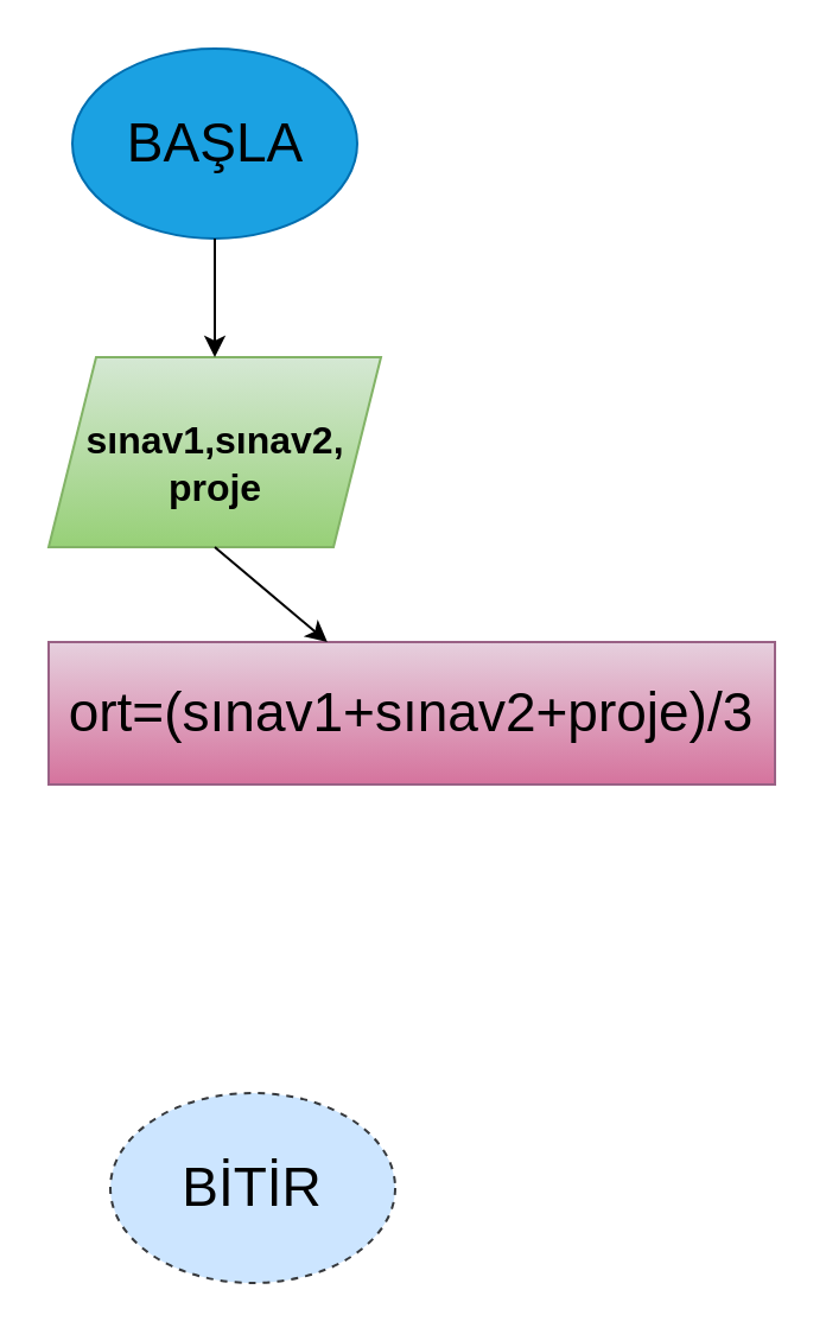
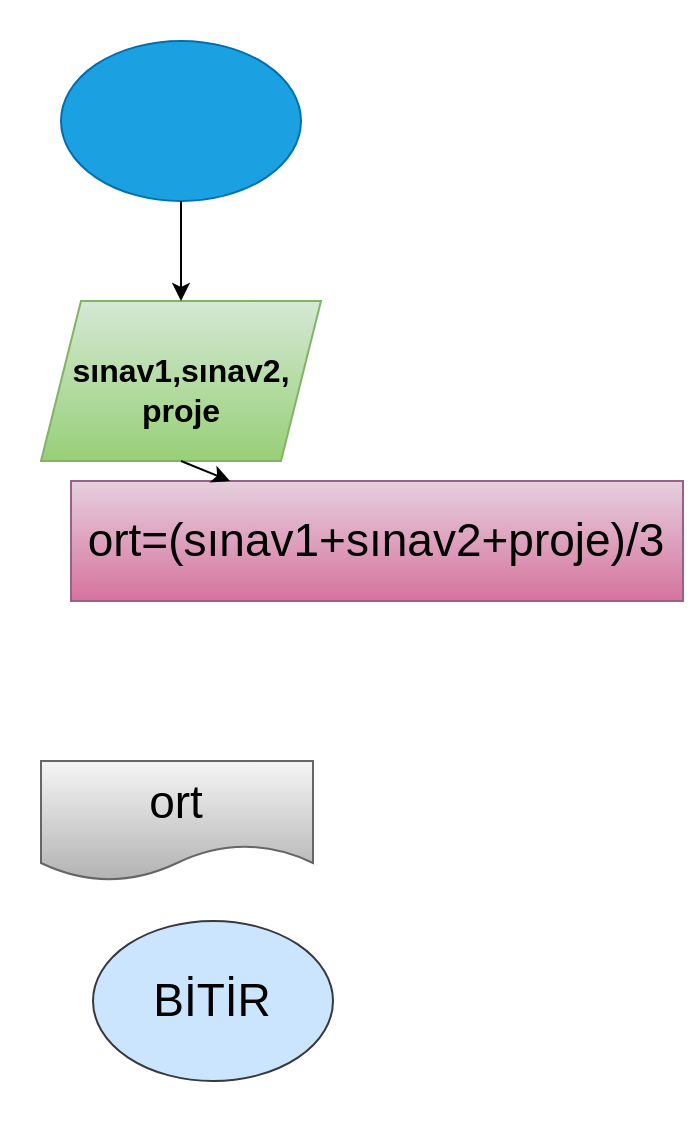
  <mxCell id="0" />
  <mxCell id="1" parent="0" />
  <mxCell id="2" value="" style="ellipse;whiteSpace=wrap;html=1;fillColor=#1ba1e2;strokeColor=#006EAF;fontColor=#ffffff;labelBackgroundColor=#4AC3FF;" vertex="1" parent="1"><mxGeometry x="30" y="20" width="120" height="80" as="geometry" /></mxCell>
  <mxCell id="3" value="" style="shape=parallelogram;perimeter=parallelogramPerimeter;whiteSpace=wrap;html=1;fixedSize=1;fillColor=#d5e8d4;gradientColor=#97d077;strokeColor=#82b366;" vertex="1" parent="1"><mxGeometry x="20" y="150" width="140" height="80" as="geometry" /></mxCell>
  <mxCell id="4" value="" style="endArrow=classic;html=1;rounded=0;fontColor=#000000;exitX=0.5;exitY=1;exitDx=0;exitDy=0;entryX=0.5;entryY=0;entryDx=0;entryDy=0;" edge="1" parent="1" source="2" target="3"><mxGeometry width="50" height="50" relative="1" as="geometry"><mxPoint x="126" y="380" as="sourcePoint" /><mxPoint x="176" y="330" as="targetPoint" /></mxGeometry></mxCell>
  <mxCell id="5" value="sınav1,sınav2,&lt;br style=&quot;font-size: 16px;&quot;&gt;proje" style="text;html=1;resizable=0;autosize=1;align=center;verticalAlign=middle;points=[];fillColor=none;strokeColor=none;rounded=0;labelBackgroundColor=none;fontColor=#000000;fontStyle=1;fontSize=16;" vertex="1" parent="1"><mxGeometry x="25" y="170" width="130" height="50" as="geometry" /></mxCell>
- <mxCell id="6" value="BAŞLA" style="text;html=1;resizable=0;autosize=1;align=center;verticalAlign=middle;points=[];fillColor=none;strokeColor=none;rounded=0;labelBackgroundColor=none;fontSize=23;fontColor=#000000;" vertex="1" parent="1"><mxGeometry x="40" y="40" width="100" height="40" as="geometry" /></mxCell>
- <mxCell id="7" value="ort=(sınav1+sınav2+proje)/3" style="rounded=0;whiteSpace=wrap;html=1;labelBackgroundColor=none;fontSize=23;fillColor=#e6d0de;gradientColor=#d5739d;strokeColor=#996185;" vertex="1" parent="1"><mxGeometry x="20" y="270" width="306" height="60" as="geometry" /></mxCell>
+ <mxCell id="7" value="ort=(sınav1+sınav2+proje)/3" style="rounded=0;whiteSpace=wrap;html=1;labelBackgroundColor=none;fontSize=23;fillColor=#e6d0de;gradientColor=#d5739d;strokeColor=#996185;" vertex="1" parent="1"><mxGeometry x="35" y="240" width="306" height="60" as="geometry" /></mxCell>
+ <mxCell id="8" value="ort" style="shape=document;whiteSpace=wrap;html=1;boundedLbl=1;labelBackgroundColor=none;fontSize=23;fillColor=#f5f5f5;gradientColor=#b3b3b3;strokeColor=#666666;" vertex="1" parent="1"><mxGeometry x="20" y="380" width="136" height="60" as="geometry" /></mxCell>
  <mxCell id="9" value="" style="endArrow=classic;html=1;rounded=0;fontSize=23;fontColor=#000000;exitX=0.5;exitY=1;exitDx=0;exitDy=0;" edge="1" parent="1" source="3" target="7"><mxGeometry width="50" height="50" relative="1" as="geometry"><mxPoint x="96" y="290" as="sourcePoint" /><mxPoint x="146" y="240" as="targetPoint" /></mxGeometry></mxCell>
- <mxCell id="10" value="BİTİR" style="ellipse;whiteSpace=wrap;html=1;labelBackgroundColor=none;fontSize=23;fillColor=#cce5ff;strokeColor=#36393d;dashed=1;" vertex="1" parent="1"><mxGeometry x="46" y="460" width="120" height="80" as="geometry" /></mxCell>
+ <mxCell id="10" value="BİTİR" style="ellipse;whiteSpace=wrap;html=1;labelBackgroundColor=none;fontSize=23;fillColor=#cce5ff;strokeColor=#36393d;" vertex="1" parent="1"><mxGeometry x="46" y="460" width="120" height="80" as="geometry" /></mxCell>
